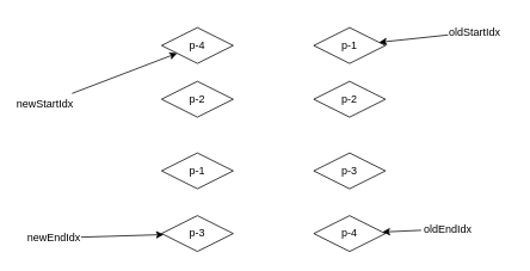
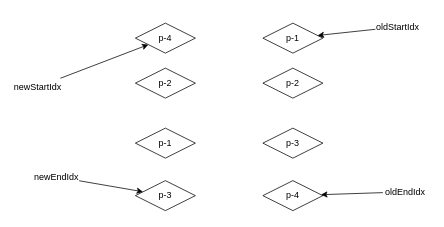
  <mxCell id="0" />
  <mxCell id="1" parent="0" />
  <mxCell id="2" value="p-4" style="rhombus;whiteSpace=wrap;html=1;" vertex="1" parent="1"><mxGeometry x="180" y="30" width="80" height="40" as="geometry" /></mxCell>
  <mxCell id="3" value="p-2" style="rhombus;whiteSpace=wrap;html=1;" vertex="1" parent="1"><mxGeometry x="180" y="90" width="80" height="40" as="geometry" /></mxCell>
  <mxCell id="4" value="p-1" style="rhombus;whiteSpace=wrap;html=1;" vertex="1" parent="1"><mxGeometry x="180" y="170" width="80" height="40" as="geometry" /></mxCell>
  <mxCell id="5" value="p-3" style="rhombus;whiteSpace=wrap;html=1;" vertex="1" parent="1"><mxGeometry x="180" y="240" width="80" height="40" as="geometry" /></mxCell>
  <mxCell id="6" value="p-1" style="rhombus;whiteSpace=wrap;html=1;" vertex="1" parent="1"><mxGeometry x="350" y="30" width="80" height="40" as="geometry" /></mxCell>
  <mxCell id="7" value="p-2" style="rhombus;whiteSpace=wrap;html=1;" vertex="1" parent="1"><mxGeometry x="350" y="90" width="80" height="40" as="geometry" /></mxCell>
  <mxCell id="8" value="p-3" style="rhombus;whiteSpace=wrap;html=1;" vertex="1" parent="1"><mxGeometry x="350" y="170" width="80" height="40" as="geometry" /></mxCell>
  <mxCell id="9" value="p-4" style="rhombus;whiteSpace=wrap;html=1;" vertex="1" parent="1"><mxGeometry x="350" y="240" width="80" height="40" as="geometry" /></mxCell>
  <mxCell id="10" value="" style="edgeStyle=none;html=1;" edge="1" parent="1" source="11" target="2"><mxGeometry relative="1" as="geometry" /></mxCell>
  <mxCell id="11" value="newStartIdx" style="text;html=1;strokeColor=none;fillColor=none;align=center;verticalAlign=middle;whiteSpace=wrap;rounded=0;" vertex="1" parent="1"><mxGeometry x="20" y="100" width="60" height="30" as="geometry" /></mxCell>
  <mxCell id="12" value="" style="edgeStyle=none;html=1;" edge="1" parent="1" source="13" target="5"><mxGeometry relative="1" as="geometry" /></mxCell>
- <mxCell id="13" value="newEndIdx" style="text;html=1;strokeColor=none;fillColor=none;align=center;verticalAlign=middle;whiteSpace=wrap;rounded=0;" vertex="1" parent="1"><mxGeometry x="30" y="250" width="60" height="30" as="geometry" /></mxCell>
+ <mxCell id="13" value="newEndIdx" style="text;html=1;strokeColor=none;fillColor=none;align=center;verticalAlign=middle;whiteSpace=wrap;rounded=0;" vertex="1" parent="1"><mxGeometry x="45" y="220" width="60" height="30" as="geometry" /></mxCell>
  <mxCell id="14" value="" style="edgeStyle=none;html=1;" edge="1" parent="1" source="15" target="6"><mxGeometry relative="1" as="geometry" /></mxCell>
  <mxCell id="15" value="oldStartIdx" style="text;html=1;strokeColor=none;fillColor=none;align=center;verticalAlign=middle;whiteSpace=wrap;rounded=0;" vertex="1" parent="1"><mxGeometry x="500" y="20" width="60" height="30" as="geometry" /></mxCell>
  <mxCell id="16" value="" style="edgeStyle=none;html=1;" edge="1" parent="1" source="17" target="9"><mxGeometry relative="1" as="geometry" /></mxCell>
- <mxCell id="17" value="oldEndIdx" style="text;html=1;strokeColor=none;fillColor=none;align=center;verticalAlign=middle;whiteSpace=wrap;rounded=0;" vertex="1" parent="1"><mxGeometry x="470" y="240" width="60" height="30" as="geometry" /></mxCell>
+ <mxCell id="17" value="oldEndIdx" style="text;html=1;strokeColor=none;fillColor=none;align=center;verticalAlign=middle;whiteSpace=wrap;rounded=0;" vertex="1" parent="1"><mxGeometry x="510" y="240" width="60" height="30" as="geometry" /></mxCell>
